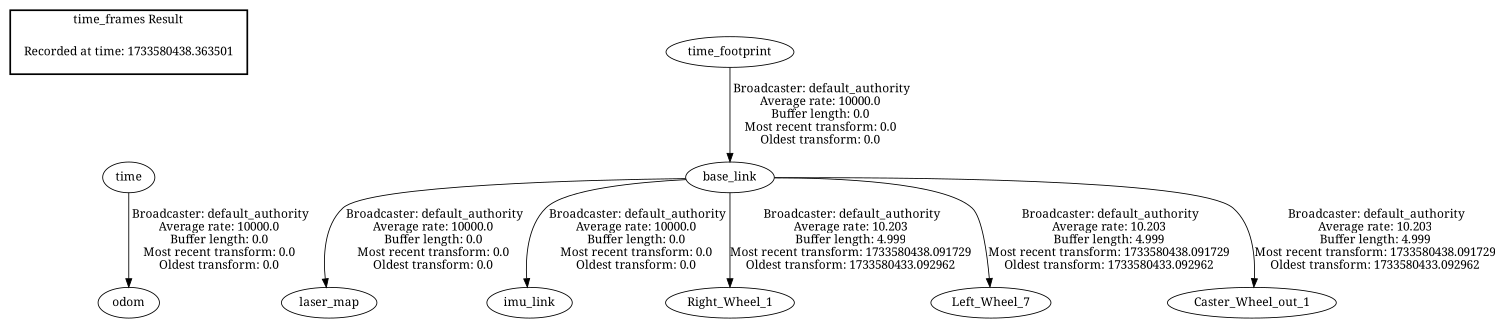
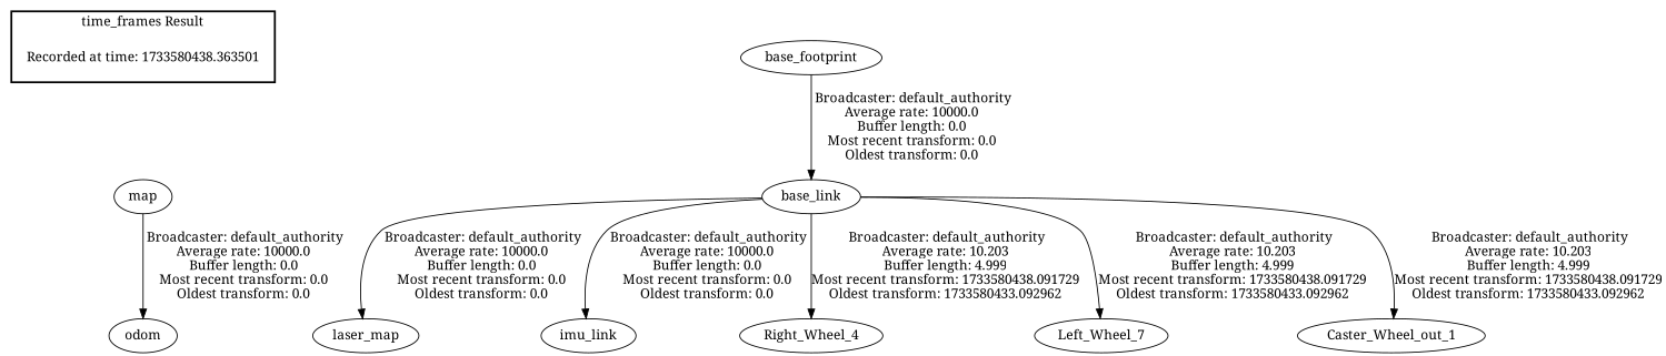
  digraph {
    fontname="Noto Serif"
    node [fontname="Noto Serif"]
    edge [fontname="Noto Serif"]
    "Recorded at time: 1733580438.363501" [shape=plaintext]
-   map [label=time]
-   base_footprint [label=time_footprint]
+   map
+   base_footprint
    base_link
    n5 [label=laser_map]
    imu_link
-   Right_Wheel_1
+   Right_Wheel_1 [label=Right_Wheel_4]
    n8 [label=Left_Wheel_7]
    Caster_Wheel_out_1
    odom
    subgraph cluster_1 {
      color=black
      label="time_frames Result"
      style=bold
      "Recorded at time: 1733580438.363501"
    }
    "Recorded at time: 1733580438.363501" -> map [style=invis]
    map -> odom [label=" Broadcaster: default_authority\nAverage rate: 10000.0\nBuffer length: 0.0\nMost recent transform: 0.0\nOldest transform: 0.0\n"]
    base_footprint -> base_link [label=" Broadcaster: default_authority\nAverage rate: 10000.0\nBuffer length: 0.0\nMost recent transform: 0.0\nOldest transform: 0.0\n"]
    base_link -> n5 [label=" Broadcaster: default_authority\nAverage rate: 10000.0\nBuffer length: 0.0\nMost recent transform: 0.0\nOldest transform: 0.0\n"]
    base_link -> imu_link [label=" Broadcaster: default_authority\nAverage rate: 10000.0\nBuffer length: 0.0\nMost recent transform: 0.0\nOldest transform: 0.0\n"]
    base_link -> Right_Wheel_1 [label=" Broadcaster: default_authority\nAverage rate: 10.203\nBuffer length: 4.999\nMost recent transform: 1733580438.091729\nOldest transform: 1733580433.092962\n"]
    base_link -> n8 [label=" Broadcaster: default_authority\nAverage rate: 10.203\nBuffer length: 4.999\nMost recent transform: 1733580438.091729\nOldest transform: 1733580433.092962\n"]
    base_link -> Caster_Wheel_out_1 [label=" Broadcaster: default_authority\nAverage rate: 10.203\nBuffer length: 4.999\nMost recent transform: 1733580438.091729\nOldest transform: 1733580433.092962\n"]
  }
